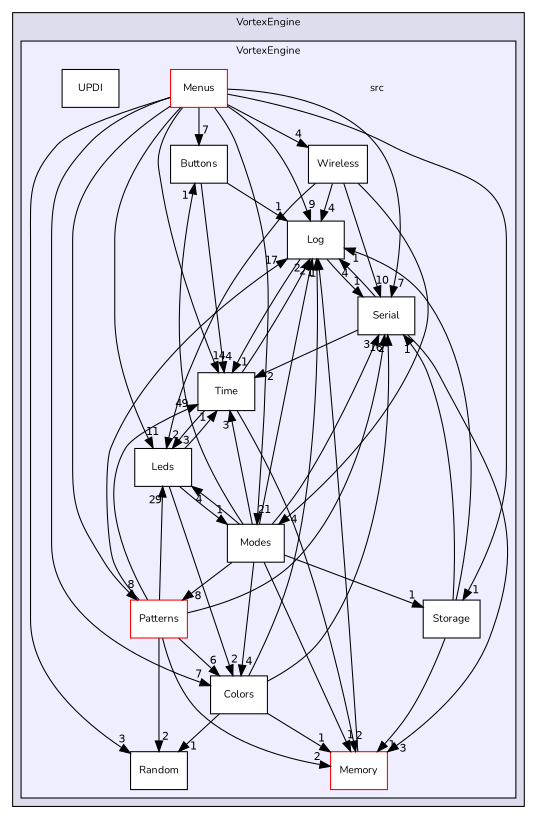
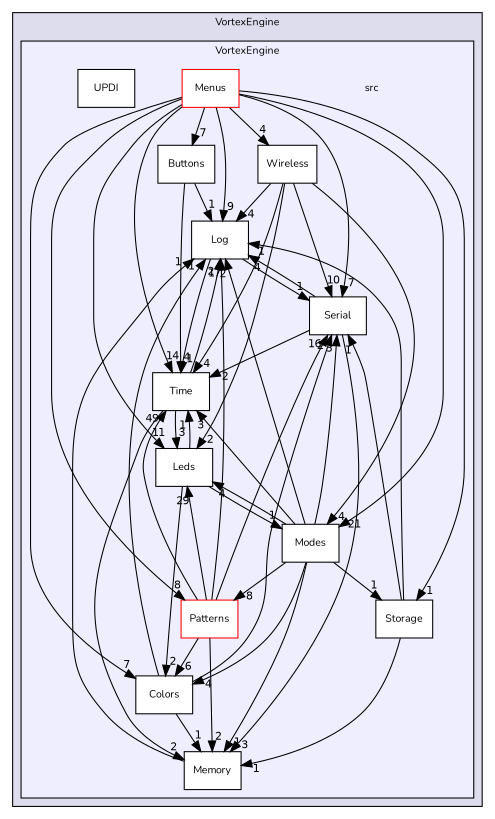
  digraph {
    compound=true
    fontname=Nunito
    node [fontname=Nunito fontsize=10 shape=box color=black fillcolor=white style=filled]
    edge [headlabel=1 labeldistance=1.5 labelfontname=Helvetica labelfontsize=10 fontname=Nunito]
    n1 [label=src shape=plaintext color="" fillcolor="" style=""]
    n2 [label=Buttons]
    n3 [label=Colors]
    n4 [label=Leds]
    n5 [label=Log]
-   n6 [color=red label=Memory]
+   n6 [label=Memory]
    n7 [color=red label=Menus]
    n8 [label=Modes]
    n9 [color=red label=Patterns]
-   n10 [label=Random]
    n11 [label=Serial]
    n12 [label=Storage]
    n13 [label=Time]
    n14 [label=UPDI]
    n15 [label=Wireless]
    subgraph cluster_1 {
      bgcolor="#ddddee"
      fontsize=10
      label=VortexEngine
      pencolor=black
      subgraph cluster_2 {
        bgcolor="#eeeeff"
        fontsize=10
        pencolor=black
        n1
        n2
        n3
        n4
        n5
        n6
        n7
        n8
        n9
-       n10
        n11
        n12
        n13
        n14
        n15
      }
    }
    n2 -> n5
    n2 -> n13 [headlabel=4]
    n3 -> n5
    n3 -> n6
-   n3 -> n10
    n3 -> n11 [headlabel=2]
    n4 -> n3 [headlabel=2]
    n4 -> n8
    n4 -> n13
    n5 -> n11
    n5 -> n13
    n6 -> n5
    n7 -> n2 [headlabel=7]
    n7 -> n3 [headlabel=7]
    n7 -> n4 [headlabel=11]
    n7 -> n5 [headlabel=9]
    n7 -> n8 [headlabel=21]
    n7 -> n9 [headlabel=8]
-   n7 -> n10 [headlabel=3]
    n7 -> n11 [headlabel=7]
    n7 -> n12
    n7 -> n13 [headlabel=14]
    n7 -> n15 [headlabel=4]
-   n8 -> n2
    n8 -> n3 [headlabel=4]
    n8 -> n4 [headlabel=4]
    n8 -> n5 [headlabel=2]
    n8 -> n6
    n8 -> n9 [headlabel=8]
    n8 -> n11 [headlabel=3]
    n8 -> n12
    n8 -> n13 [headlabel=3]
    n9 -> n3 [headlabel=6]
    n9 -> n4 [headlabel=29]
    n9 -> n5 [headlabel=17]
    n9 -> n6 [headlabel=2]
-   n9 -> n10 [headlabel=2]
    n9 -> n11 [headlabel=16]
    n9 -> n13 [headlabel=49]
    n11 -> n5 [headlabel=4]
    n11 -> n6 [headlabel=3]
    n11 -> n13 [headlabel=2]
    n12 -> n5
    n12 -> n6
    n12 -> n11
    n13 -> n4 [headlabel=3]
    n13 -> n5 [headlabel=2]
    n13 -> n6 [headlabel=2]
    n15 -> n4 [headlabel=2]
    n15 -> n5 [headlabel=4]
    n15 -> n8 [headlabel=4]
    n15 -> n11 [headlabel=10]
+   n15 -> n13 [headlabel=4]
  }
